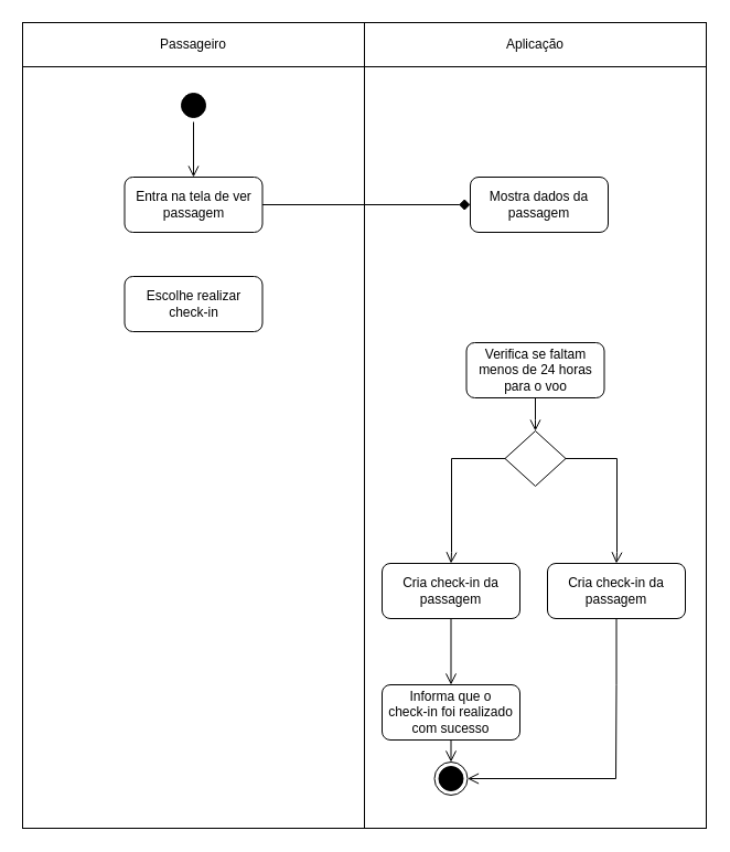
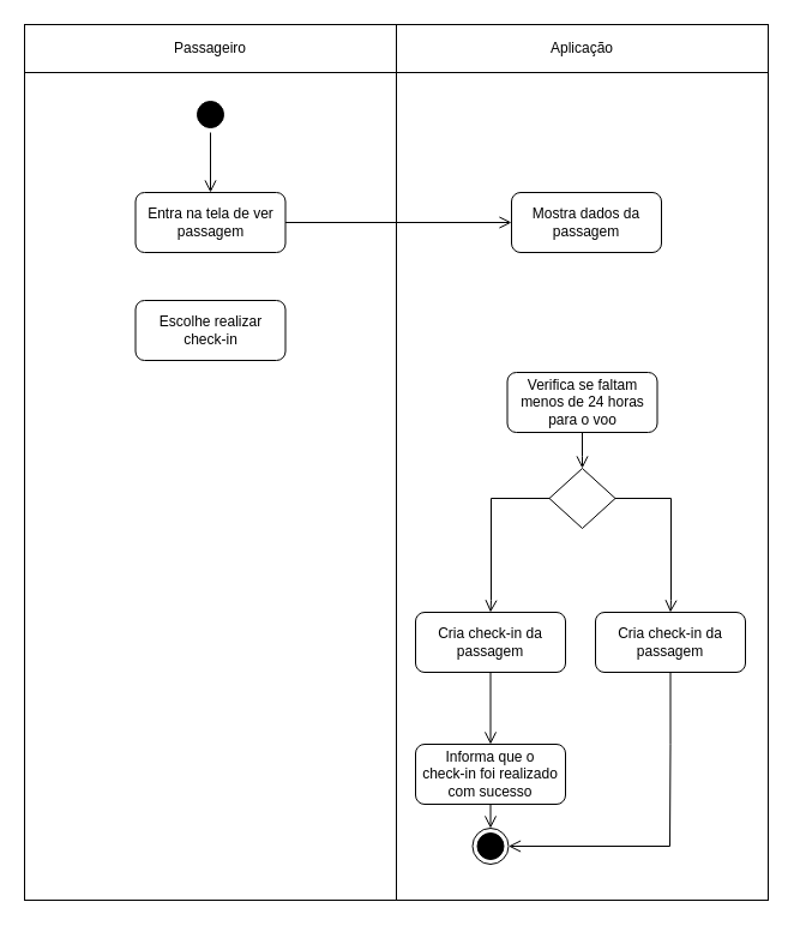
  <mxCell id="0" />
  <mxCell id="1" parent="0" />
  <mxCell id="2" value="" style="rounded=0;whiteSpace=wrap;html=1;" parent="1" vertex="1"><mxGeometry x="20" y="60" width="310" height="690" as="geometry" /></mxCell>
  <mxCell id="3" value="" style="rounded=0;whiteSpace=wrap;html=1;" parent="1" vertex="1"><mxGeometry x="330" y="60" width="310" height="690" as="geometry" /></mxCell>
  <mxCell id="4" value="Passageiro" style="rounded=0;whiteSpace=wrap;html=1;" parent="1" vertex="1"><mxGeometry x="20" y="20" width="310" height="40" as="geometry" /></mxCell>
  <mxCell id="5" value="Aplicação" style="rounded=0;whiteSpace=wrap;html=1;" parent="1" vertex="1"><mxGeometry x="330" y="20" width="310" height="40" as="geometry" /></mxCell>
  <mxCell id="6" value="" style="ellipse;html=1;shape=startState;fillColor=#000000;strokeColor=#000000;" parent="1" vertex="1"><mxGeometry x="160" y="80" width="30" height="30" as="geometry" /></mxCell>
  <mxCell id="7" value="" style="edgeStyle=orthogonalEdgeStyle;html=1;verticalAlign=bottom;endArrow=open;endSize=8;strokeColor=#000000;rounded=0;entryX=0.5;entryY=0;entryDx=0;entryDy=0;" parent="1" source="6" target="8" edge="1"><mxGeometry relative="1" as="geometry"><mxPoint x="191" y="170" as="targetPoint" /></mxGeometry></mxCell>
  <mxCell id="8" value="Entra na tela de ver passagem" style="rounded=1;whiteSpace=wrap;html=1;" parent="1" vertex="1"><mxGeometry x="112.5" y="160" width="125" height="50" as="geometry" /></mxCell>
  <mxCell id="9" value="Mostra dados da passagem" style="rounded=1;whiteSpace=wrap;html=1;" parent="1" vertex="1"><mxGeometry x="426" y="160" width="125" height="50" as="geometry" /></mxCell>
- <mxCell id="10" value="" style="edgeStyle=orthogonalEdgeStyle;html=1;verticalAlign=bottom;endArrow=diamond;endSize=8;strokeColor=#000000;rounded=0;entryX=0;entryY=0.5;entryDx=0;entryDy=0;exitX=1;exitY=0.5;exitDx=0;exitDy=0;" parent="1" source="8" target="9" edge="1"><mxGeometry relative="1" as="geometry"><mxPoint x="306" y="240" as="targetPoint" /><mxPoint x="306" y="190" as="sourcePoint" /></mxGeometry></mxCell>
+ <mxCell id="10" value="" style="edgeStyle=orthogonalEdgeStyle;html=1;verticalAlign=bottom;endArrow=open;endSize=8;strokeColor=#000000;rounded=0;entryX=0;entryY=0.5;entryDx=0;entryDy=0;exitX=1;exitY=0.5;exitDx=0;exitDy=0;" parent="1" source="8" target="9" edge="1"><mxGeometry relative="1" as="geometry"><mxPoint x="306" y="240" as="targetPoint" /><mxPoint x="306" y="190" as="sourcePoint" /></mxGeometry></mxCell>
  <mxCell id="11" value="&lt;div&gt;Escolhe realizar&lt;/div&gt;&lt;div&gt;check-in&lt;/div&gt;" style="rounded=1;whiteSpace=wrap;html=1;" parent="1" vertex="1"><mxGeometry x="112.5" y="250" width="125" height="50" as="geometry" /></mxCell>
  <mxCell id="12" value="Cria check-in da passagem" style="rounded=1;whiteSpace=wrap;html=1;" parent="1" vertex="1"><mxGeometry x="346" y="510" width="125" height="50" as="geometry" /></mxCell>
  <mxCell id="13" value="" style="edgeStyle=orthogonalEdgeStyle;html=1;verticalAlign=bottom;endArrow=open;endSize=8;strokeColor=#000000;rounded=0;entryX=0.5;entryY=0;entryDx=0;entryDy=0;exitX=0.5;exitY=1;exitDx=0;exitDy=0;" parent="1" source="12" target="15" edge="1"><mxGeometry relative="1" as="geometry"><mxPoint x="548.5" y="395" as="targetPoint" /><mxPoint x="356" y="394" as="sourcePoint" /></mxGeometry></mxCell>
  <mxCell id="14" value="" style="ellipse;html=1;shape=endState;fillColor=#000000;strokeColor=#000000;" parent="1" vertex="1"><mxGeometry x="393.5" y="690" width="30" height="30" as="geometry" /></mxCell>
  <mxCell id="15" value="&lt;div&gt;Informa que o&lt;/div&gt;&lt;div&gt;check-in foi realizado com sucesso&lt;/div&gt;" style="rounded=1;whiteSpace=wrap;html=1;" parent="1" vertex="1"><mxGeometry x="346" y="620" width="125" height="50" as="geometry" /></mxCell>
  <mxCell id="16" value="" style="edgeStyle=orthogonalEdgeStyle;html=1;verticalAlign=bottom;endArrow=open;endSize=8;strokeColor=#000000;rounded=0;entryX=0.5;entryY=0;entryDx=0;entryDy=0;exitX=0.5;exitY=1;exitDx=0;exitDy=0;" parent="1" edge="1" target="14" source="15"><mxGeometry relative="1" as="geometry"><mxPoint x="488.37" y="470" as="targetPoint" /><mxPoint x="489" y="520" as="sourcePoint" /></mxGeometry></mxCell>
  <mxCell id="17" value="" style="rhombus;whiteSpace=wrap;html=1;" vertex="1" parent="1"><mxGeometry x="457.5" y="390" width="55" height="50" as="geometry" /></mxCell>
  <mxCell id="18" value="" style="edgeStyle=orthogonalEdgeStyle;html=1;verticalAlign=bottom;endArrow=open;endSize=8;strokeColor=#000000;rounded=0;entryX=0.5;entryY=0;entryDx=0;entryDy=0;exitX=0;exitY=0.5;exitDx=0;exitDy=0;" edge="1" parent="1" source="17" target="12"><mxGeometry relative="1" as="geometry"><mxPoint x="185" y="330" as="targetPoint" /><mxPoint x="185" y="310" as="sourcePoint" /><Array as="points"><mxPoint x="409" y="415" /><mxPoint x="409" y="500" /><mxPoint x="409" y="500" /></Array></mxGeometry></mxCell>
  <mxCell id="19" value="Cria check-in da passagem" style="rounded=1;whiteSpace=wrap;html=1;" vertex="1" parent="1"><mxGeometry x="496" y="510" width="125" height="50" as="geometry" /></mxCell>
  <mxCell id="20" value="" style="edgeStyle=orthogonalEdgeStyle;html=1;verticalAlign=bottom;endArrow=open;endSize=8;strokeColor=#000000;rounded=0;entryX=0.5;entryY=0;entryDx=0;entryDy=0;exitX=1;exitY=0.5;exitDx=0;exitDy=0;" edge="1" parent="1" source="17" target="19"><mxGeometry relative="1" as="geometry"><mxPoint x="418.5" y="520" as="targetPoint" /><mxPoint x="467.5" y="425" as="sourcePoint" /><Array as="points"><mxPoint x="559" y="415" /><mxPoint x="559" y="500" /><mxPoint x="559" y="500" /></Array></mxGeometry></mxCell>
  <mxCell id="21" value="" style="edgeStyle=orthogonalEdgeStyle;html=1;verticalAlign=bottom;endArrow=open;endSize=8;strokeColor=#000000;rounded=0;entryX=1;entryY=0.5;entryDx=0;entryDy=0;exitX=0.5;exitY=1;exitDx=0;exitDy=0;" edge="1" parent="1" source="19" target="14"><mxGeometry relative="1" as="geometry"><mxPoint x="581.23" y="715" as="targetPoint" /><mxPoint x="535.23" y="620" as="sourcePoint" /><Array as="points"><mxPoint x="558" y="620" /><mxPoint x="558" y="705" /></Array></mxGeometry></mxCell>
  <mxCell id="22" value="Verifica se faltam menos de 24 horas para o voo" style="rounded=1;whiteSpace=wrap;html=1;" vertex="1" parent="1"><mxGeometry x="422.5" y="310" width="125" height="50" as="geometry" /></mxCell>
  <mxCell id="23" value="" style="edgeStyle=orthogonalEdgeStyle;html=1;verticalAlign=bottom;endArrow=open;endSize=8;strokeColor=#000000;rounded=0;exitX=0.5;exitY=1;exitDx=0;exitDy=0;entryX=0.5;entryY=0;entryDx=0;entryDy=0;" edge="1" parent="1" source="22" target="17"><mxGeometry relative="1" as="geometry"><mxPoint x="485" y="390" as="targetPoint" /><mxPoint x="467.5" y="425" as="sourcePoint" /><Array as="points"><mxPoint x="485" y="380" /><mxPoint x="485" y="380" /></Array></mxGeometry></mxCell>
